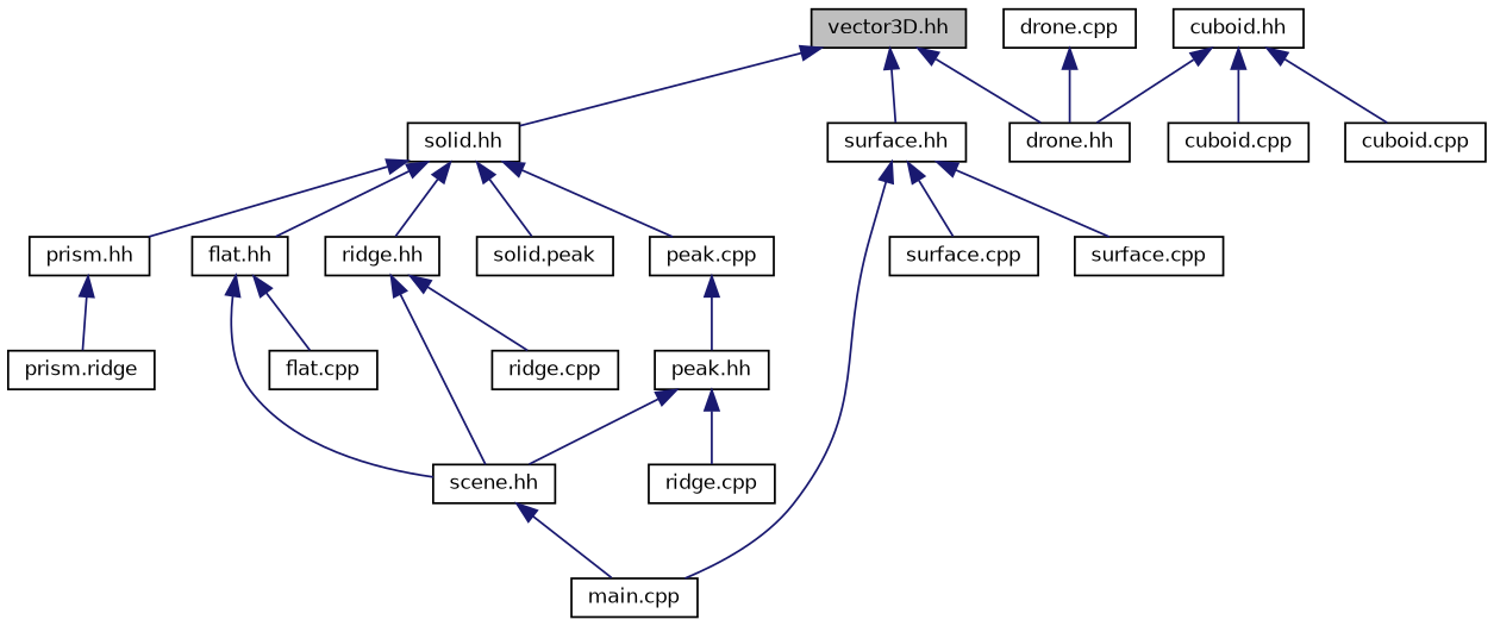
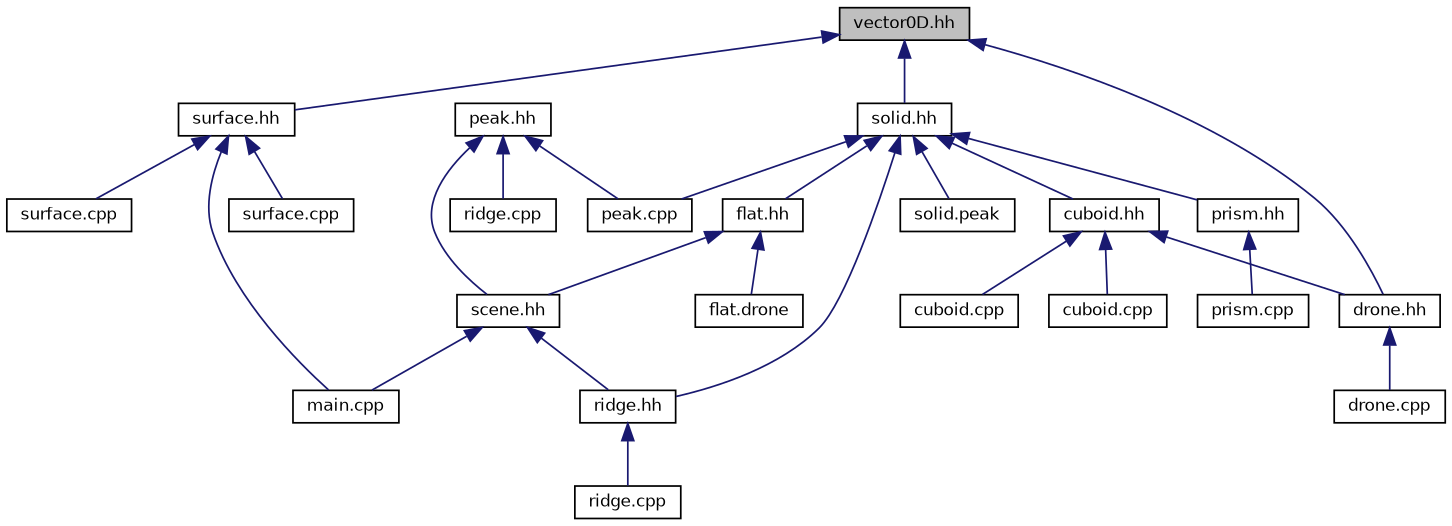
  digraph {
    node [color=black fillcolor=white fontname=Helvetica fontsize=10 shape=record style=filled]
    edge [color=midnightblue dir=back fontname=Helvetica fontsize=10 labelfontname=Helvetica labelfontsize=10 style=solid]
-   n1 [fillcolor=grey75 fontcolor=black height=0.2 label="vector3D.hh" width=0.4]
+   n1 [fillcolor=grey75 fontcolor=black height=0.2 label="vector0D.hh" width=0.4]
    n2 [height=0.2 label="solid.hh" width=0.4]
    n3 [height=0.2 label="drone.hh" width=0.4]
    n4 [height=0.2 label="surface.hh" width=0.4]
    n5 [height=0.2 label="cuboid.hh" width=0.4]
    n6 [height=0.2 label="prism.hh" width=0.4]
    n7 [height=0.2 label="flat.hh" width=0.4]
    n8 [height=0.2 label="ridge.hh" width=0.4]
    n9 [height=0.2 label="solid.peak" width=0.4]
    n10 [height=0.2 label="peak.cpp" width=0.4]
    n11 [height=0.2 label="drone.cpp" width=0.4]
    n12 [height=0.2 label="main.cpp" width=0.4]
    n13 [height=0.2 label="surface.cpp" width=0.4]
    n14 [height=0.2 label="surface.cpp" width=0.4]
    n15 [height=0.2 label="cuboid.cpp" width=0.4]
    n16 [height=0.2 label="cuboid.cpp" width=0.4]
-   n17 [height=0.2 label="prism.ridge" width=0.4]
+   n17 [height=0.2 label="prism.cpp" width=0.4]
    n18 [height=0.2 label="scene.hh" width=0.4]
-   n19 [height=0.2 label="flat.cpp" width=0.4]
+   n19 [height=0.2 label="flat.drone" width=0.4]
    n20 [height=0.2 label="peak.hh" width=0.4]
    n21 [height=0.2 label="ridge.cpp" width=0.4]
    n22 [height=0.2 label="ridge.cpp" width=0.4]
    n1 -> n2
    n1 -> n3
    n1 -> n4
+   n2 -> n5
    n2 -> n6
    n2 -> n7
    n2 -> n8
    n2 -> n9
    n2 -> n10
-   n11 -> n3
+   n3 -> n11
    n4 -> n12
    n4 -> n13
    n4 -> n14
    n5 -> n3
    n5 -> n15
    n5 -> n16
    n6 -> n17
    n7 -> n18
    n7 -> n19
-   n8 -> n18
+   n18 -> n8
    n8 -> n22
    n18 -> n12
-   n10 -> n20
+   n20 -> n10
    n20 -> n18
    n20 -> n21
  }
